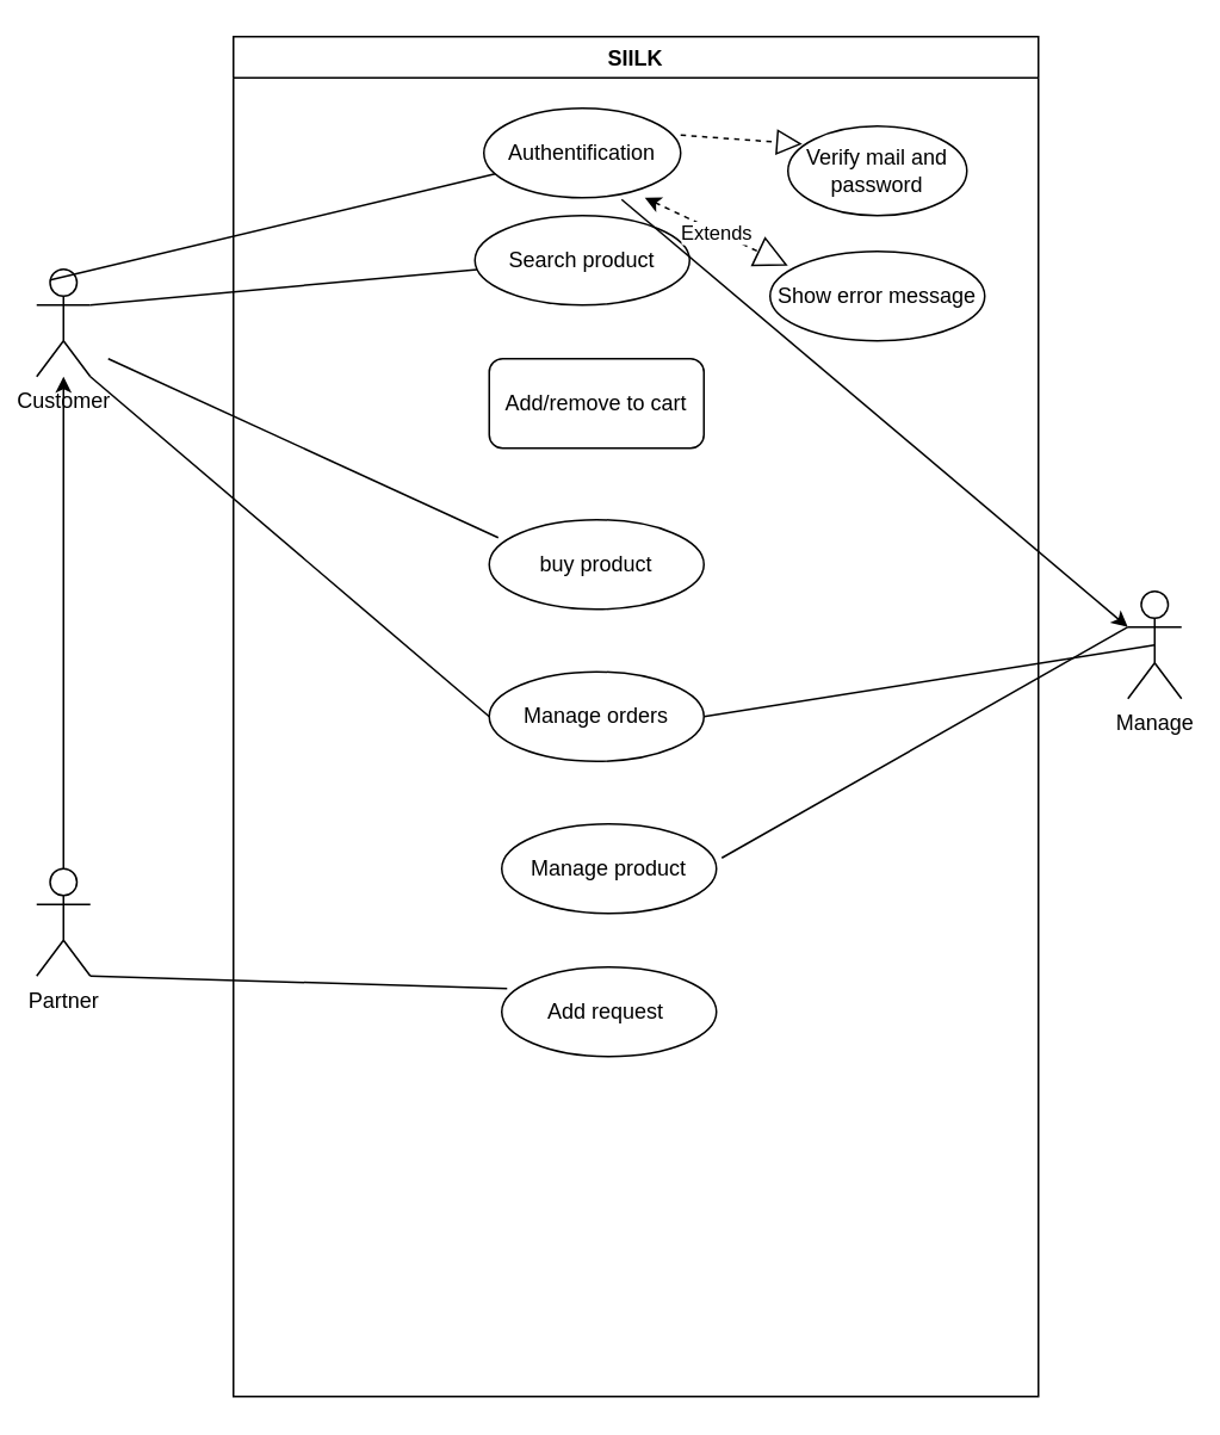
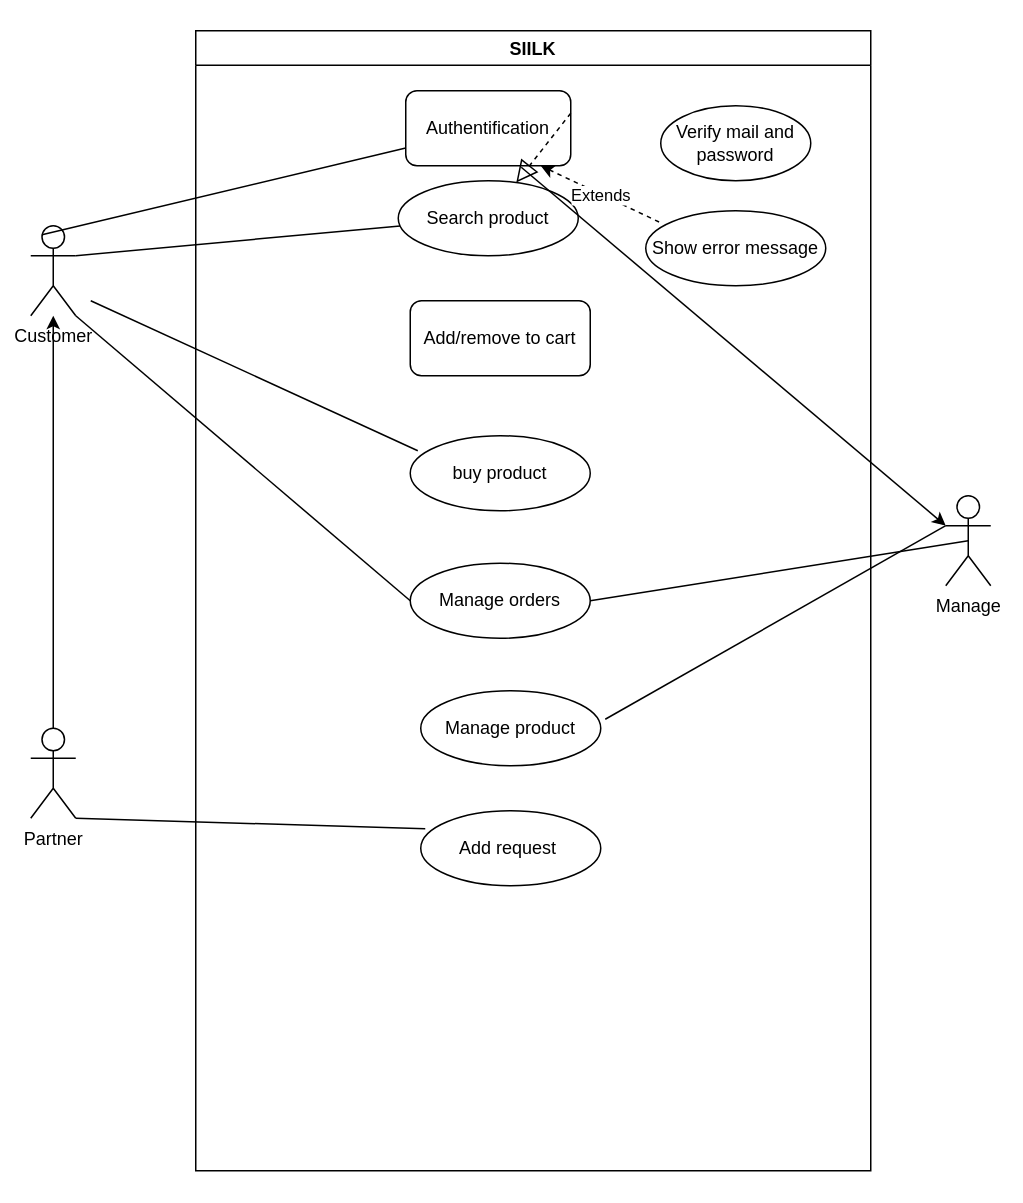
  <mxCell id="0" />
  <mxCell id="1" parent="0" />
  <mxCell id="2" value="SIILK" style="swimlane;" parent="1" vertex="1"><mxGeometry x="130" y="20" width="450" height="760" as="geometry"><mxRectangle x="210" y="10" width="60" height="23" as="alternateBounds" /></mxGeometry></mxCell>
- <mxCell id="3" value="Authentification" style="ellipse;whiteSpace=wrap;html=1;" parent="2" vertex="1"><mxGeometry x="140" y="40" width="110" height="50" as="geometry" /></mxCell>
+ <mxCell id="3" value="Authentification" style="whiteSpace=wrap;html=1;rounded=1;" parent="2" vertex="1"><mxGeometry x="140" y="40" width="110" height="50" as="geometry" /></mxCell>
  <mxCell id="4" value="Search product" style="ellipse;whiteSpace=wrap;html=1;" parent="2" vertex="1"><mxGeometry x="135" y="100" width="120" height="50" as="geometry" /></mxCell>
  <mxCell id="5" value="Add/remove to cart" style="whiteSpace=wrap;html=1;rounded=1;" parent="2" vertex="1"><mxGeometry x="143" y="180" width="120" height="50" as="geometry" /></mxCell>
  <mxCell id="6" value="buy product" style="ellipse;whiteSpace=wrap;html=1;" parent="2" vertex="1"><mxGeometry x="143" y="270" width="120" height="50" as="geometry" /></mxCell>
  <mxCell id="7" value="Manage orders" style="ellipse;whiteSpace=wrap;html=1;" parent="2" vertex="1"><mxGeometry x="143" y="355" width="120" height="50" as="geometry" /></mxCell>
  <mxCell id="8" value="Manage product" style="ellipse;whiteSpace=wrap;html=1;" parent="2" vertex="1"><mxGeometry x="150" y="440" width="120" height="50" as="geometry" /></mxCell>
  <mxCell id="9" value="Add request&amp;nbsp;" style="ellipse;whiteSpace=wrap;html=1;" parent="2" vertex="1"><mxGeometry x="150" y="520" width="120" height="50" as="geometry" /></mxCell>
  <mxCell id="10" value="Verify mail and password" style="ellipse;whiteSpace=wrap;html=1;" parent="2" vertex="1"><mxGeometry x="310" y="50" width="100" height="50" as="geometry" /></mxCell>
  <mxCell id="11" value="Show error message" style="ellipse;whiteSpace=wrap;html=1;" parent="2" vertex="1"><mxGeometry x="300" y="120" width="120" height="50" as="geometry" /></mxCell>
- <mxCell id="12" value="" style="endArrow=block;dashed=1;endFill=0;endSize=12;html=1;entryX=0.08;entryY=0.2;entryDx=0;entryDy=0;entryPerimeter=0;exitX=1;exitY=0.3;exitDx=0;exitDy=0;exitPerimeter=0;" parent="2" source="3" target="10" edge="1"><mxGeometry width="160" relative="1" as="geometry"><mxPoint x="170" y="80" as="sourcePoint" /><mxPoint x="330" y="80" as="targetPoint" /></mxGeometry></mxCell>
- <mxCell id="13" value="Extends" style="endArrow=block;endSize=16;endFill=0;html=1;startArrow=classic;startFill=1;dashed=1;exitX=0.818;exitY=1;exitDx=0;exitDy=0;exitPerimeter=0;entryX=0.083;entryY=0.16;entryDx=0;entryDy=0;entryPerimeter=0;" parent="2" source="3" target="11" edge="1"><mxGeometry x="0.01" y="-1" width="160" relative="1" as="geometry"><mxPoint x="180" y="130" as="sourcePoint" /><mxPoint x="340" y="130" as="targetPoint" /><mxPoint as="offset" /></mxGeometry></mxCell>
+ <mxCell id="12" value="" style="endArrow=block;dashed=1;endFill=0;endSize=12;html=1;exitX=1;exitY=0.3;exitDx=0;exitDy=0;exitPerimeter=0;" parent="2" source="3" target="4" edge="1"><mxGeometry width="160" relative="1" as="geometry"><mxPoint x="170" y="80" as="sourcePoint" /><mxPoint x="330" y="80" as="targetPoint" /></mxGeometry></mxCell>
+ <mxCell id="13" value="Extends" style="endArrow=none;endSize=16;endFill=0;html=1;startArrow=classic;startFill=1;dashed=1;exitX=0.818;exitY=1;exitDx=0;exitDy=0;exitPerimeter=0;entryX=0.083;entryY=0.16;entryDx=0;entryDy=0;entryPerimeter=0;" parent="2" source="3" target="11" edge="1"><mxGeometry x="0.01" y="-1" width="160" relative="1" as="geometry"><mxPoint x="180" y="130" as="sourcePoint" /><mxPoint x="340" y="130" as="targetPoint" /><mxPoint as="offset" /></mxGeometry></mxCell>
  <mxCell id="14" value="Customer" style="shape=umlActor;verticalLabelPosition=bottom;verticalAlign=top;html=1;outlineConnect=0;" parent="1" vertex="1"><mxGeometry x="20" y="150" width="30" height="60" as="geometry" /></mxCell>
  <mxCell id="15" style="edgeStyle=none;html=1;exitX=0;exitY=0.333;exitDx=0;exitDy=0;exitPerimeter=0;entryX=0.7;entryY=1.02;entryDx=0;entryDy=0;entryPerimeter=0;startArrow=classic;startFill=1;endArrow=none;endFill=0;" parent="1" source="16" target="3" edge="1"><mxGeometry relative="1" as="geometry" /></mxCell>
  <mxCell id="16" value="Manage" style="shape=umlActor;verticalLabelPosition=bottom;verticalAlign=top;html=1;outlineConnect=0;" parent="1" vertex="1"><mxGeometry x="630" y="330" width="30" height="60" as="geometry" /></mxCell>
  <mxCell id="17" style="edgeStyle=orthogonalEdgeStyle;rounded=0;orthogonalLoop=1;jettySize=auto;html=1;" edge="1" parent="1" source="18" target="14"><mxGeometry relative="1" as="geometry" /></mxCell>
  <mxCell id="18" value="Partner" style="shape=umlActor;verticalLabelPosition=bottom;verticalAlign=top;html=1;outlineConnect=0;" parent="1" vertex="1"><mxGeometry x="20" y="485" width="30" height="60" as="geometry" /></mxCell>
  <mxCell id="19" value="" style="endArrow=none;html=1;exitX=1;exitY=0.333;exitDx=0;exitDy=0;exitPerimeter=0;" parent="1" source="14" target="4" edge="1"><mxGeometry width="50" height="50" relative="1" as="geometry"><mxPoint x="100" y="170" as="sourcePoint" /><mxPoint x="268.311" y="138.214" as="targetPoint" /><Array as="points" /></mxGeometry></mxCell>
  <mxCell id="20" value="" style="endArrow=none;html=1;entryX=0.042;entryY=0.2;entryDx=0;entryDy=0;entryPerimeter=0;" parent="1" target="6" edge="1"><mxGeometry width="50" height="50" relative="1" as="geometry"><mxPoint x="60" y="200" as="sourcePoint" /><mxPoint x="285.589" y="218.495" as="targetPoint" /><Array as="points" /></mxGeometry></mxCell>
  <mxCell id="21" value="" style="endArrow=none;html=1;entryX=0;entryY=0.5;entryDx=0;entryDy=0;exitX=1;exitY=1;exitDx=0;exitDy=0;exitPerimeter=0;" parent="1" source="14" target="7" edge="1"><mxGeometry width="50" height="50" relative="1" as="geometry"><mxPoint x="60" y="230" as="sourcePoint" /><mxPoint x="140" y="280" as="targetPoint" /></mxGeometry></mxCell>
  <mxCell id="22" value="" style="endArrow=none;html=1;exitX=0.25;exitY=0.1;exitDx=0;exitDy=0;exitPerimeter=0;" parent="1" source="14" target="3" edge="1"><mxGeometry width="50" height="50" relative="1" as="geometry"><mxPoint x="70" y="180" as="sourcePoint" /><mxPoint x="180" y="110" as="targetPoint" /></mxGeometry></mxCell>
  <mxCell id="23" value="" style="endArrow=none;html=1;entryX=0.025;entryY=0.24;entryDx=0;entryDy=0;entryPerimeter=0;exitX=1;exitY=1;exitDx=0;exitDy=0;exitPerimeter=0;" parent="1" source="18" target="9" edge="1"><mxGeometry width="50" height="50" relative="1" as="geometry"><mxPoint x="60" y="555" as="sourcePoint" /><mxPoint x="295" y="655" as="targetPoint" /></mxGeometry></mxCell>
  <mxCell id="24" value="" style="endArrow=none;html=1;exitX=1.025;exitY=0.38;exitDx=0;exitDy=0;exitPerimeter=0;entryX=0;entryY=0.333;entryDx=0;entryDy=0;entryPerimeter=0;" parent="1" source="8" target="16" edge="1"><mxGeometry width="50" height="50" relative="1" as="geometry"><mxPoint x="500" y="490" as="sourcePoint" /><mxPoint x="550" y="440" as="targetPoint" /></mxGeometry></mxCell>
  <mxCell id="25" value="" style="endArrow=none;html=1;exitX=1;exitY=0.5;exitDx=0;exitDy=0;entryX=0.5;entryY=0.5;entryDx=0;entryDy=0;entryPerimeter=0;" parent="1" source="7" target="16" edge="1"><mxGeometry width="50" height="50" relative="1" as="geometry"><mxPoint x="417.96" y="589" as="sourcePoint" /><mxPoint x="650" y="370" as="targetPoint" /></mxGeometry></mxCell>
